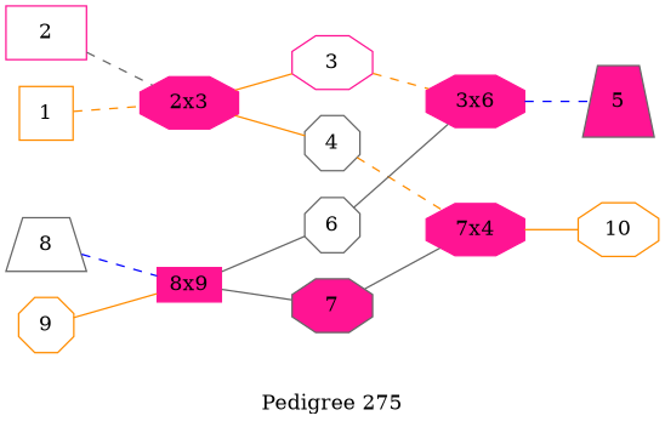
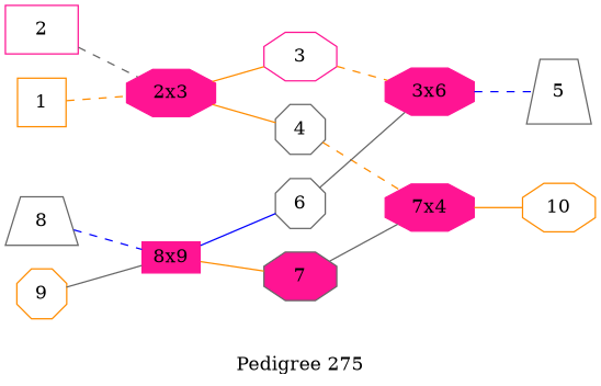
  digraph {
    label="Pedigree 275"
    mincross=2.0
    rankdir=LR
    node [color=deeppink fillcolor=white shape=octagon style=filled]
    edge [color=darkorange dir=none style=solid weight=1]
    2 [shape=box]
    n2 [height=.1 label="2x3" width=.1 fillcolor=""]
    3
    4 [color=gray40 regular=1]
    "3x6" [height=.1 width=.1 fillcolor=""]
-   5 [color=gray40 fillcolor=deeppink regular=1 shape=trapezium]
+   5 [color=gray40 regular=1 shape=trapezium]
    "7x4" [height=.1 width=.1 fillcolor=""]
    10 [color=darkorange]
    6 [color=gray40 regular=1]
    7 [color=gray40 fillcolor=deeppink]
    8 [color=gray40 shape=trapezium]
    "8x9" [height=.1 shape=box width=.1 fillcolor=""]
    9 [color=darkorange regular=1]
    1 [color=darkorange regular=1 shape=box]
    2 -> n2 [color=gray40 style=dashed]
    n2 -> 3 [weight=2]
    n2 -> 4 [weight=2]
    3 -> "3x6" [style=dashed]
    4 -> "7x4" [style=dashed]
    "3x6" -> 5 [color=blue style=dashed weight=2]
    "7x4" -> 10 [weight=2]
    6 -> "3x6" [color=gray40]
    7 -> "7x4" [color=gray40]
    8 -> "8x9" [color=blue style=dashed]
-   "8x9" -> 6 [color=gray40 weight=2]
-   "8x9" -> 7 [color=gray40 weight=2]
-   9 -> "8x9"
+   "8x9" -> 6 [color=blue weight=2]
+   "8x9" -> 7 [weight=2]
+   9 -> "8x9" [color=gray40]
    1 -> n2 [style=dashed]
  }
